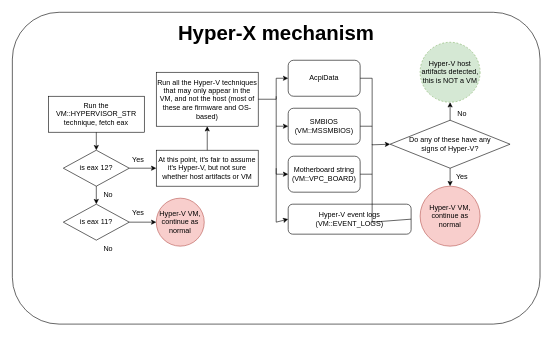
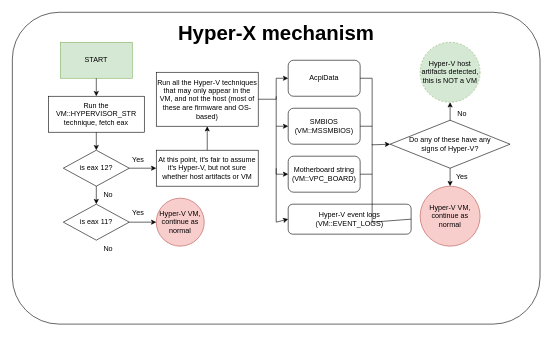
  <mxCell id="0" />
  <mxCell id="1" parent="0" />
  <mxCell id="2" value="" style="rounded=1;whiteSpace=wrap;html=1;" parent="1" vertex="1"><mxGeometry x="20" y="20" width="880" height="520" as="geometry" /></mxCell>
+ <mxCell id="3" value="START" style="rounded=0;whiteSpace=wrap;html=1;fillColor=#d5e8d4;strokeColor=#82b366;" parent="1" vertex="1"><mxGeometry x="100" y="70" width="120" height="60" as="geometry" /></mxCell>
  <mxCell id="4" value="&lt;div&gt;Run the VM::HYPERVISOR_STR&lt;/div&gt;&lt;div&gt;technique, fetch eax&lt;br&gt;&lt;/div&gt;" style="rounded=0;whiteSpace=wrap;html=1;" parent="1" vertex="1"><mxGeometry x="80" y="160" width="160" height="60" as="geometry" /></mxCell>
+ <mxCell id="5" value="" style="endArrow=classic;html=1;rounded=0;exitX=0.5;exitY=1;exitDx=0;exitDy=0;entryX=0.5;entryY=0;entryDx=0;entryDy=0;" parent="1" source="3" target="4" edge="1"><mxGeometry width="50" height="50" relative="1" as="geometry"><mxPoint x="300" y="310" as="sourcePoint" /><mxPoint x="350" y="260" as="targetPoint" /></mxGeometry></mxCell>
  <mxCell id="6" value="is eax 12?" style="rhombus;whiteSpace=wrap;html=1;" parent="1" vertex="1"><mxGeometry x="105" y="250" width="110" height="60" as="geometry" /></mxCell>
  <mxCell id="7" value="" style="endArrow=classic;html=1;rounded=0;exitX=0.5;exitY=1;exitDx=0;exitDy=0;entryX=0.5;entryY=0;entryDx=0;entryDy=0;" parent="1" source="4" target="6" edge="1"><mxGeometry width="50" height="50" relative="1" as="geometry"><mxPoint x="170" y="140" as="sourcePoint" /><mxPoint x="170" y="180" as="targetPoint" /></mxGeometry></mxCell>
  <mxCell id="8" value="" style="endArrow=classic;html=1;rounded=0;exitX=0.5;exitY=1;exitDx=0;exitDy=0;" parent="1" source="6" target="10" edge="1"><mxGeometry width="50" height="50" relative="1" as="geometry"><mxPoint x="300" y="310" as="sourcePoint" /><mxPoint x="350" y="260" as="targetPoint" /></mxGeometry></mxCell>
  <mxCell id="9" value="Hyper-X mechanism" style="text;html=1;align=center;verticalAlign=middle;whiteSpace=wrap;rounded=0;fontSize=34;fontStyle=1" parent="1" vertex="1"><mxGeometry x="260" y="40" width="400" height="30" as="geometry" /></mxCell>
  <mxCell id="10" value="is eax 11?" style="rhombus;whiteSpace=wrap;html=1;" parent="1" vertex="1"><mxGeometry x="105" y="340" width="110" height="60" as="geometry" /></mxCell>
  <mxCell id="11" value="No" style="text;html=1;align=center;verticalAlign=middle;whiteSpace=wrap;rounded=0;" parent="1" vertex="1"><mxGeometry x="150" y="400" width="60" height="30" as="geometry" /></mxCell>
  <mxCell id="12" value="No" style="text;html=1;align=center;verticalAlign=middle;whiteSpace=wrap;rounded=0;" parent="1" vertex="1"><mxGeometry x="150" y="310" width="60" height="30" as="geometry" /></mxCell>
  <mxCell id="13" value="Hyper-V VM, continue as normal" style="ellipse;whiteSpace=wrap;html=1;aspect=fixed;fillColor=#f8cecc;strokeColor=#b85450;" parent="1" vertex="1"><mxGeometry x="260" y="330" width="80" height="80" as="geometry" /></mxCell>
  <mxCell id="14" value="" style="endArrow=classic;html=1;rounded=0;exitX=1;exitY=0.5;exitDx=0;exitDy=0;entryX=0;entryY=0.5;entryDx=0;entryDy=0;" parent="1" source="10" target="13" edge="1"><mxGeometry width="50" height="50" relative="1" as="geometry"><mxPoint x="300" y="310" as="sourcePoint" /><mxPoint x="350" y="260" as="targetPoint" /></mxGeometry></mxCell>
  <mxCell id="15" value="Yes" style="text;html=1;align=center;verticalAlign=middle;whiteSpace=wrap;rounded=0;" parent="1" vertex="1"><mxGeometry x="200" y="340" width="60" height="30" as="geometry" /></mxCell>
  <mxCell id="16" value="At this point, it's fair to assume it's Hyper-V, but not sure whether host artifacts or VM" style="rounded=0;whiteSpace=wrap;html=1;" parent="1" vertex="1"><mxGeometry x="260" y="250" width="170" height="60" as="geometry" /></mxCell>
  <mxCell id="17" value="" style="endArrow=classic;html=1;rounded=0;exitX=1;exitY=0.5;exitDx=0;exitDy=0;entryX=0;entryY=0.5;entryDx=0;entryDy=0;" parent="1" source="6" target="16" edge="1"><mxGeometry width="50" height="50" relative="1" as="geometry"><mxPoint x="300" y="310" as="sourcePoint" /><mxPoint x="350" y="260" as="targetPoint" /></mxGeometry></mxCell>
  <mxCell id="18" value="Yes" style="text;html=1;align=center;verticalAlign=middle;whiteSpace=wrap;rounded=0;" parent="1" vertex="1"><mxGeometry x="200" y="251" width="60" height="30" as="geometry" /></mxCell>
  <mxCell id="19" value="Run all the Hyper-V techniques that may only appear in the VM, and not the host (most of these are firmware and OS-based)" style="rounded=0;whiteSpace=wrap;html=1;" parent="1" vertex="1"><mxGeometry x="260" y="120" width="170" height="90" as="geometry" /></mxCell>
  <mxCell id="20" value="" style="endArrow=classic;html=1;rounded=0;entryX=0.5;entryY=1;entryDx=0;entryDy=0;exitX=0.5;exitY=0;exitDx=0;exitDy=0;" parent="1" source="16" target="19" edge="1"><mxGeometry width="50" height="50" relative="1" as="geometry"><mxPoint x="300" y="310" as="sourcePoint" /><mxPoint x="350" y="260" as="targetPoint" /></mxGeometry></mxCell>
  <mxCell id="21" value="AcpiData" style="rounded=1;whiteSpace=wrap;html=1;" parent="1" vertex="1"><mxGeometry x="480" y="100" width="120" height="60" as="geometry" /></mxCell>
  <mxCell id="22" value="SMBIOS&lt;br&gt;(VM::MSSMBIOS)" style="rounded=1;whiteSpace=wrap;html=1;" parent="1" vertex="1"><mxGeometry x="480" y="180" width="120" height="60" as="geometry" /></mxCell>
  <mxCell id="23" value="Motherboard string&lt;br&gt;(VM::VPC_BOARD)" style="rounded=1;whiteSpace=wrap;html=1;" parent="1" vertex="1"><mxGeometry x="480" y="260" width="120" height="60" as="geometry" /></mxCell>
  <mxCell id="24" value="Hyper-V event logs&lt;br&gt;(VM::EVENT_LOGS)" style="rounded=1;whiteSpace=wrap;html=1;" parent="1" vertex="1"><mxGeometry x="480" y="340" width="205" height="50" as="geometry" /></mxCell>
  <mxCell id="25" value="" style="endArrow=classic;html=1;rounded=0;exitX=1;exitY=0.5;exitDx=0;exitDy=0;entryX=0;entryY=0.5;entryDx=0;entryDy=0;" parent="1" source="19" target="21" edge="1"><mxGeometry width="50" height="50" relative="1" as="geometry"><mxPoint x="590" y="310" as="sourcePoint" /><mxPoint x="640" y="260" as="targetPoint" /><Array as="points"><mxPoint x="460" y="165" /><mxPoint x="460" y="130" /></Array></mxGeometry></mxCell>
  <mxCell id="26" value="" style="endArrow=classic;html=1;rounded=0;entryX=0;entryY=0.5;entryDx=0;entryDy=0;" parent="1" target="22" edge="1"><mxGeometry width="50" height="50" relative="1" as="geometry"><mxPoint x="460" y="160" as="sourcePoint" /><mxPoint x="640" y="260" as="targetPoint" /><Array as="points"><mxPoint x="460" y="210" /></Array></mxGeometry></mxCell>
  <mxCell id="27" value="" style="endArrow=classic;html=1;rounded=0;entryX=0;entryY=0.5;entryDx=0;entryDy=0;" parent="1" target="23" edge="1"><mxGeometry width="50" height="50" relative="1" as="geometry"><mxPoint x="460" y="210" as="sourcePoint" /><mxPoint x="640" y="260" as="targetPoint" /><Array as="points"><mxPoint x="460" y="290" /></Array></mxGeometry></mxCell>
  <mxCell id="28" value="" style="endArrow=classic;html=1;rounded=0;entryX=0;entryY=0.5;entryDx=0;entryDy=0;" parent="1" target="24" edge="1"><mxGeometry width="50" height="50" relative="1" as="geometry"><mxPoint x="460" y="280" as="sourcePoint" /><mxPoint x="640" y="260" as="targetPoint" /><Array as="points"><mxPoint x="460" y="370" /></Array></mxGeometry></mxCell>
  <mxCell id="29" value="" style="endArrow=classic;html=1;rounded=0;exitX=1;exitY=0.5;exitDx=0;exitDy=0;entryX=0;entryY=0.5;entryDx=0;entryDy=0;" parent="1" source="21" target="30" edge="1"><mxGeometry width="50" height="50" relative="1" as="geometry"><mxPoint x="590" y="310" as="sourcePoint" /><mxPoint x="640" y="260" as="targetPoint" /><Array as="points"><mxPoint x="620" y="130" /><mxPoint x="620" y="241" /></Array></mxGeometry></mxCell>
  <mxCell id="30" value="Do any of these have any&lt;br&gt;signs of Hyper-V?" style="rhombus;whiteSpace=wrap;html=1;" parent="1" vertex="1"><mxGeometry x="650" y="200" width="200" height="80" as="geometry" /></mxCell>
  <mxCell id="31" value="Hyper-V VM, continue as normal" style="ellipse;whiteSpace=wrap;html=1;aspect=fixed;fillColor=#f8cecc;strokeColor=#b85450;" parent="1" vertex="1"><mxGeometry x="700" y="310" width="100" height="100" as="geometry" /></mxCell>
  <mxCell id="32" value="Hyper-V host artifacts detected, this is NOT a VM" style="ellipse;whiteSpace=wrap;html=1;aspect=fixed;fillColor=#d5e8d4;strokeColor=#82b366;dashed=1;" parent="1" vertex="1"><mxGeometry x="700" y="70" width="100" height="100" as="geometry" /></mxCell>
  <mxCell id="33" value="" style="endArrow=none;html=1;rounded=0;exitX=1;exitY=0.5;exitDx=0;exitDy=0;endFill=0;" parent="1" source="22" edge="1"><mxGeometry width="50" height="50" relative="1" as="geometry"><mxPoint x="590" y="310" as="sourcePoint" /><mxPoint x="620" y="210" as="targetPoint" /></mxGeometry></mxCell>
  <mxCell id="34" value="" style="endArrow=none;html=1;rounded=0;exitX=1;exitY=0.5;exitDx=0;exitDy=0;endFill=0;" parent="1" source="23" edge="1"><mxGeometry width="50" height="50" relative="1" as="geometry"><mxPoint x="610" y="220" as="sourcePoint" /><mxPoint x="620" y="290" as="targetPoint" /></mxGeometry></mxCell>
  <mxCell id="35" value="" style="endArrow=none;html=1;rounded=0;exitX=1;exitY=0.5;exitDx=0;exitDy=0;endFill=0;" parent="1" source="24" edge="1"><mxGeometry width="50" height="50" relative="1" as="geometry"><mxPoint x="590" y="310" as="sourcePoint" /><mxPoint x="620" y="240" as="targetPoint" /><Array as="points"><mxPoint x="620" y="370" /></Array></mxGeometry></mxCell>
  <mxCell id="36" value="" style="endArrow=classic;html=1;rounded=0;entryX=0.5;entryY=0;entryDx=0;entryDy=0;exitX=0.5;exitY=1;exitDx=0;exitDy=0;" parent="1" source="30" target="31" edge="1"><mxGeometry width="50" height="50" relative="1" as="geometry"><mxPoint x="590" y="310" as="sourcePoint" /><mxPoint x="640" y="260" as="targetPoint" /></mxGeometry></mxCell>
  <mxCell id="37" value="Yes" style="text;html=1;align=center;verticalAlign=middle;whiteSpace=wrap;rounded=0;" parent="1" vertex="1"><mxGeometry x="740" y="280" width="60" height="30" as="geometry" /></mxCell>
  <mxCell id="38" value="" style="endArrow=classic;html=1;rounded=0;entryX=0.5;entryY=1;entryDx=0;entryDy=0;exitX=0.5;exitY=0;exitDx=0;exitDy=0;" parent="1" source="30" target="32" edge="1"><mxGeometry width="50" height="50" relative="1" as="geometry"><mxPoint x="590" y="310" as="sourcePoint" /><mxPoint x="640" y="260" as="targetPoint" /></mxGeometry></mxCell>
  <mxCell id="39" value="No" style="text;html=1;align=center;verticalAlign=middle;whiteSpace=wrap;rounded=0;" parent="1" vertex="1"><mxGeometry x="740" y="175" width="60" height="30" as="geometry" /></mxCell>
